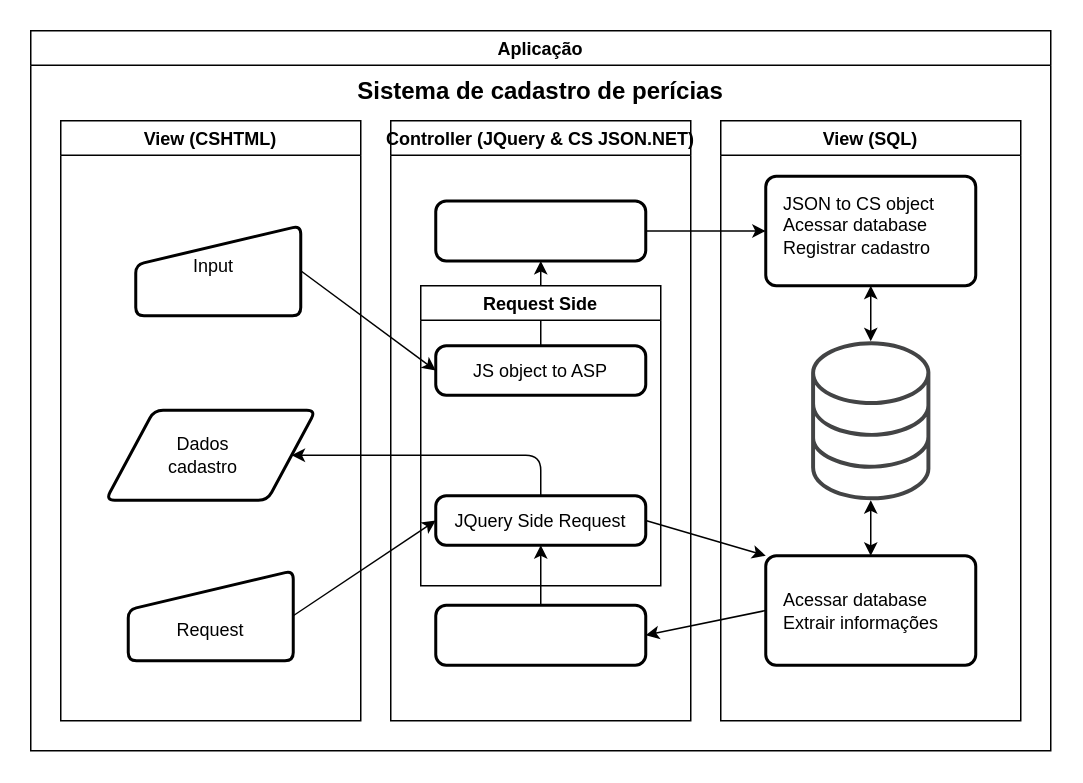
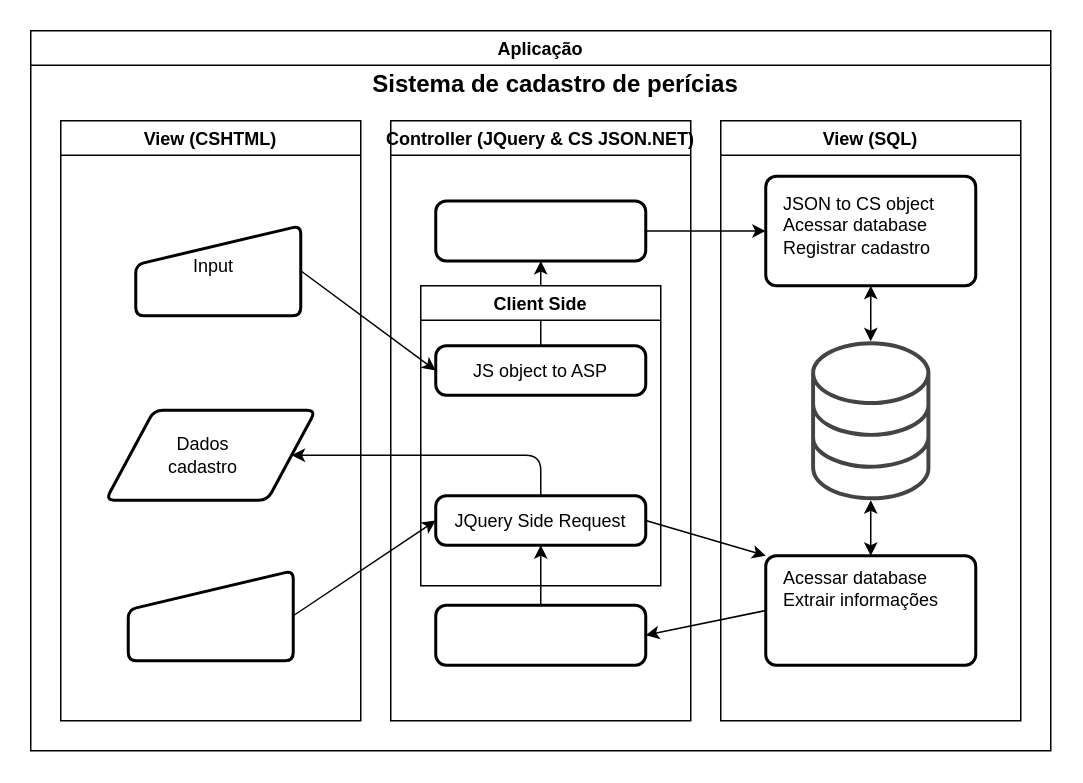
  <mxCell id="0" />
  <mxCell id="1" parent="0" />
  <mxCell id="2" value="Aplicação" style="swimlane;" vertex="1" parent="1"><mxGeometry x="20" y="20" width="680" height="480" as="geometry"><mxRectangle x="60" y="40" width="90" height="23" as="alternateBounds" /></mxGeometry></mxCell>
  <mxCell id="3" value="View (CSHTML)" style="swimlane;startSize=23;" vertex="1" parent="1"><mxGeometry x="40" y="80" width="200" height="400" as="geometry" /></mxCell>
  <mxCell id="4" value="" style="html=1;strokeWidth=2;shape=manualInput;whiteSpace=wrap;rounded=1;size=26;arcSize=11;" vertex="1" parent="3"><mxGeometry x="50" y="70" width="110" height="60" as="geometry" /></mxCell>
  <mxCell id="5" value="Input" style="text;html=1;strokeColor=none;fillColor=none;align=center;verticalAlign=middle;whiteSpace=wrap;rounded=0;" vertex="1" parent="3"><mxGeometry x="82" y="87" width="40" height="20" as="geometry" /></mxCell>
  <mxCell id="6" value="" style="html=1;strokeWidth=2;shape=manualInput;whiteSpace=wrap;rounded=1;size=26;arcSize=11;" vertex="1" parent="3"><mxGeometry x="45" y="300" width="110" height="60" as="geometry" /></mxCell>
- <mxCell id="7" value="Request" style="text;html=1;strokeColor=none;fillColor=none;align=center;verticalAlign=middle;whiteSpace=wrap;rounded=0;" vertex="1" parent="3"><mxGeometry x="80" y="330" width="40" height="20" as="geometry" /></mxCell>
  <mxCell id="8" value="" style="shape=parallelogram;html=1;strokeWidth=2;perimeter=parallelogramPerimeter;whiteSpace=wrap;rounded=1;arcSize=12;size=0.23;" vertex="1" parent="3"><mxGeometry x="30" y="193" width="140" height="60" as="geometry" /></mxCell>
  <mxCell id="9" value="Dados cadastro" style="text;html=1;strokeColor=none;fillColor=none;align=center;verticalAlign=middle;whiteSpace=wrap;rounded=0;" vertex="1" parent="3"><mxGeometry x="60" y="213" width="70" height="20" as="geometry" /></mxCell>
  <mxCell id="10" value="Controller (JQuery &amp; CS JSON.NET)" style="swimlane;startSize=23;" vertex="1" parent="1"><mxGeometry x="260" y="80" width="200" height="400" as="geometry" /></mxCell>
  <mxCell id="11" value="" style="rounded=1;whiteSpace=wrap;html=1;absoluteArcSize=1;arcSize=14;strokeWidth=2;" vertex="1" parent="10"><mxGeometry x="30" y="150" width="140" height="33" as="geometry" /></mxCell>
  <mxCell id="12" value="JS object to ASP" style="text;html=1;strokeColor=none;fillColor=none;align=center;verticalAlign=middle;whiteSpace=wrap;rounded=0;" vertex="1" parent="10"><mxGeometry x="40" y="156.5" width="120" height="20" as="geometry" /></mxCell>
  <mxCell id="13" value="" style="rounded=1;whiteSpace=wrap;html=1;absoluteArcSize=1;arcSize=14;strokeWidth=2;" vertex="1" parent="10"><mxGeometry x="30" y="53.5" width="140" height="40" as="geometry" /></mxCell>
  <mxCell id="14" value="" style="rounded=1;whiteSpace=wrap;html=1;absoluteArcSize=1;arcSize=14;strokeWidth=2;" vertex="1" parent="10"><mxGeometry x="30" y="250" width="140" height="33" as="geometry" /></mxCell>
  <mxCell id="15" value="JQuery Side Request" style="text;html=1;strokeColor=none;fillColor=none;align=center;verticalAlign=middle;whiteSpace=wrap;rounded=0;" vertex="1" parent="10"><mxGeometry x="40" y="256.5" width="120" height="20" as="geometry" /></mxCell>
  <mxCell id="16" value="" style="rounded=1;whiteSpace=wrap;html=1;absoluteArcSize=1;arcSize=14;strokeWidth=2;" vertex="1" parent="10"><mxGeometry x="30" y="323" width="140" height="40" as="geometry" /></mxCell>
  <mxCell id="17" value="" style="endArrow=classic;html=1;exitX=0.5;exitY=0;exitDx=0;exitDy=0;entryX=0.5;entryY=1;entryDx=0;entryDy=0;" edge="1" parent="10" source="16" target="14"><mxGeometry width="50" height="50" relative="1" as="geometry"><mxPoint x="-110" y="390" as="sourcePoint" /><mxPoint x="-60" y="340" as="targetPoint" /></mxGeometry></mxCell>
  <mxCell id="18" value="" style="endArrow=classic;html=1;exitX=0.5;exitY=0;exitDx=0;exitDy=0;entryX=0.5;entryY=1;entryDx=0;entryDy=0;" edge="1" parent="10" source="11" target="13"><mxGeometry width="50" height="50" relative="1" as="geometry"><mxPoint x="-290" y="120" as="sourcePoint" /><mxPoint x="-240" y="70" as="targetPoint" /></mxGeometry></mxCell>
- <mxCell id="19" value="Request Side" style="swimlane;" vertex="1" parent="10"><mxGeometry x="20" y="110" width="160" height="200" as="geometry" /></mxCell>
+ <mxCell id="19" value="Client Side" style="swimlane;" vertex="1" parent="10"><mxGeometry x="20" y="110" width="160" height="200" as="geometry" /></mxCell>
  <mxCell id="20" value="View (SQL)" style="swimlane;startSize=23;" vertex="1" parent="1"><mxGeometry x="480" y="80" width="200" height="400" as="geometry" /></mxCell>
  <mxCell id="21" value="" style="pointerEvents=1;shadow=0;dashed=0;html=1;strokeColor=none;fillColor=#434445;aspect=fixed;labelPosition=center;verticalLabelPosition=bottom;verticalAlign=top;align=center;outlineConnect=0;shape=mxgraph.vvd.storage;" vertex="1" parent="20"><mxGeometry x="60.25" y="147" width="79.5" height="106" as="geometry" /></mxCell>
  <mxCell id="22" value="" style="rounded=1;whiteSpace=wrap;html=1;absoluteArcSize=1;arcSize=14;strokeWidth=2;" vertex="1" parent="20"><mxGeometry x="30" y="37" width="140" height="73" as="geometry" /></mxCell>
  <mxCell id="23" value="JSON to CS object&lt;br&gt;Acessar database&lt;br&gt;Registrar cadastro" style="text;html=1;strokeColor=none;fillColor=none;align=left;verticalAlign=middle;whiteSpace=wrap;rounded=0;" vertex="1" parent="20"><mxGeometry x="40" y="60" width="120" height="20" as="geometry" /></mxCell>
  <mxCell id="24" value="" style="endArrow=classic;startArrow=classic;html=1;entryX=0.5;entryY=1;entryDx=0;entryDy=0;" edge="1" parent="20" source="21" target="22"><mxGeometry width="50" height="50" relative="1" as="geometry"><mxPoint x="-120" y="270" as="sourcePoint" /><mxPoint x="-70" y="220" as="targetPoint" /></mxGeometry></mxCell>
  <mxCell id="25" value="" style="rounded=1;whiteSpace=wrap;html=1;absoluteArcSize=1;arcSize=14;strokeWidth=2;" vertex="1" parent="20"><mxGeometry x="30" y="290" width="140" height="73" as="geometry" /></mxCell>
  <mxCell id="26" value="" style="endArrow=classic;startArrow=classic;html=1;entryX=0.5;entryY=0;entryDx=0;entryDy=0;" edge="1" parent="20" source="21" target="25"><mxGeometry width="50" height="50" relative="1" as="geometry"><mxPoint x="-120" y="370" as="sourcePoint" /><mxPoint x="-70" y="320" as="targetPoint" /></mxGeometry></mxCell>
- <mxCell id="27" value="Acessar database&lt;br&gt;Extrair informações" style="text;html=1;strokeColor=none;fillColor=none;align=left;verticalAlign=middle;whiteSpace=wrap;rounded=0;" vertex="1" parent="20"><mxGeometry x="40" y="316.5" width="120" height="20" as="geometry" /></mxCell>
- <mxCell id="28" value="&lt;b&gt;&lt;font style=&quot;font-size: 16px&quot;&gt;Sistema de cadastro de perícias&lt;/font&gt;&lt;/b&gt;" style="text;html=1;strokeColor=none;fillColor=none;align=center;verticalAlign=middle;whiteSpace=wrap;rounded=0;" vertex="1" parent="1"><mxGeometry x="40" y="50" width="640" height="20" as="geometry" /></mxCell>
+ <mxCell id="27" value="Acessar database&lt;br&gt;Extrair informações" style="text;html=1;strokeColor=none;fillColor=none;align=left;verticalAlign=middle;whiteSpace=wrap;rounded=0;" vertex="1" parent="20"><mxGeometry x="40" y="301.5" width="120" height="20" as="geometry" /></mxCell>
+ <mxCell id="28" value="&lt;b&gt;&lt;font style=&quot;font-size: 16px&quot;&gt;Sistema de cadastro de perícias&lt;/font&gt;&lt;/b&gt;" style="text;html=1;strokeColor=none;fillColor=none;align=center;verticalAlign=middle;whiteSpace=wrap;rounded=0;" vertex="1" parent="1"><mxGeometry x="50" y="45" width="640" height="20" as="geometry" /></mxCell>
  <mxCell id="29" value="" style="endArrow=classic;html=1;exitX=1;exitY=0.5;exitDx=0;exitDy=0;entryX=0;entryY=0.5;entryDx=0;entryDy=0;" edge="1" parent="1" source="4" target="11"><mxGeometry width="50" height="50" relative="1" as="geometry"><mxPoint x="200" y="190" as="sourcePoint" /><mxPoint x="250" y="140" as="targetPoint" /></mxGeometry></mxCell>
  <mxCell id="30" value="" style="endArrow=classic;html=1;exitX=1;exitY=0.5;exitDx=0;exitDy=0;entryX=0;entryY=0.5;entryDx=0;entryDy=0;" edge="1" parent="1" source="13" target="22"><mxGeometry width="50" height="50" relative="1" as="geometry"><mxPoint x="380" y="340" as="sourcePoint" /><mxPoint x="430" y="290" as="targetPoint" /></mxGeometry></mxCell>
  <mxCell id="31" value="" style="endArrow=classic;html=1;exitX=1;exitY=0.5;exitDx=0;exitDy=0;entryX=0;entryY=0.5;entryDx=0;entryDy=0;" edge="1" parent="1" source="6" target="14"><mxGeometry width="50" height="50" relative="1" as="geometry"><mxPoint x="320" y="420" as="sourcePoint" /><mxPoint x="370" y="370" as="targetPoint" /></mxGeometry></mxCell>
  <mxCell id="32" value="" style="endArrow=classic;html=1;exitX=1;exitY=0.5;exitDx=0;exitDy=0;entryX=0;entryY=0;entryDx=0;entryDy=0;" edge="1" parent="1" source="14" target="25"><mxGeometry width="50" height="50" relative="1" as="geometry"><mxPoint x="390" y="420" as="sourcePoint" /><mxPoint x="440" y="370" as="targetPoint" /></mxGeometry></mxCell>
  <mxCell id="33" value="" style="endArrow=classic;html=1;exitX=0;exitY=0.5;exitDx=0;exitDy=0;entryX=1;entryY=0.5;entryDx=0;entryDy=0;" edge="1" parent="1" source="25" target="16"><mxGeometry width="50" height="50" relative="1" as="geometry"><mxPoint x="360" y="460" as="sourcePoint" /><mxPoint x="410" y="410" as="targetPoint" /></mxGeometry></mxCell>
  <mxCell id="34" value="" style="endArrow=classic;html=1;exitX=0.5;exitY=0;exitDx=0;exitDy=0;entryX=1;entryY=0.5;entryDx=0;entryDy=0;" edge="1" parent="1" source="14" target="8"><mxGeometry width="50" height="50" relative="1" as="geometry"><mxPoint x="110" y="250" as="sourcePoint" /><mxPoint x="160" y="200" as="targetPoint" /><Array as="points"><mxPoint x="360" y="303" /></Array></mxGeometry></mxCell>
